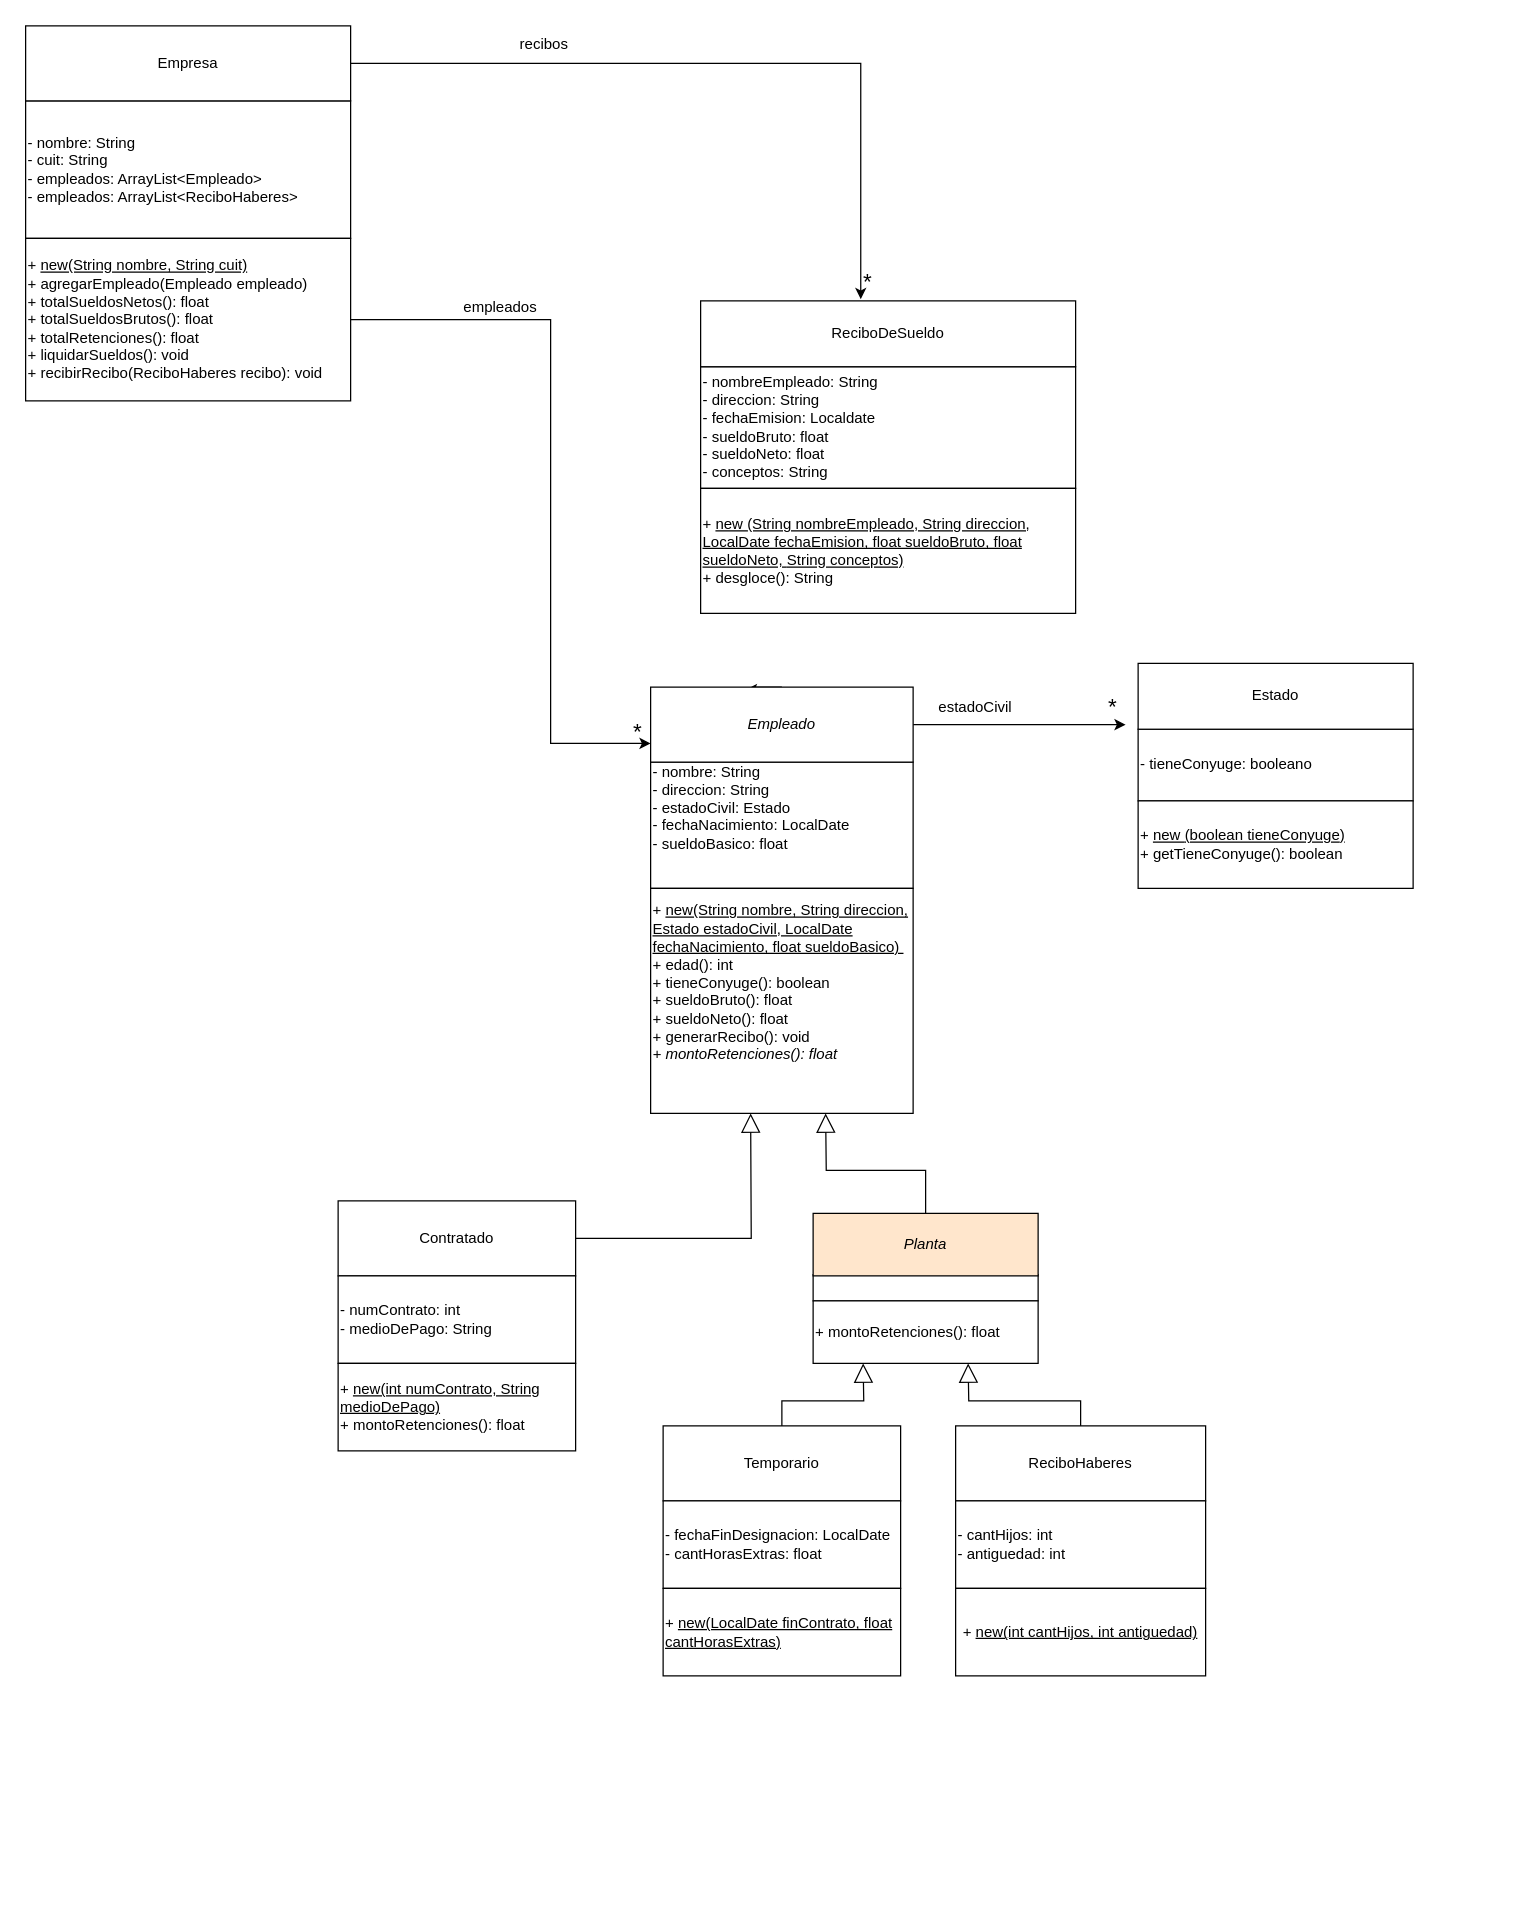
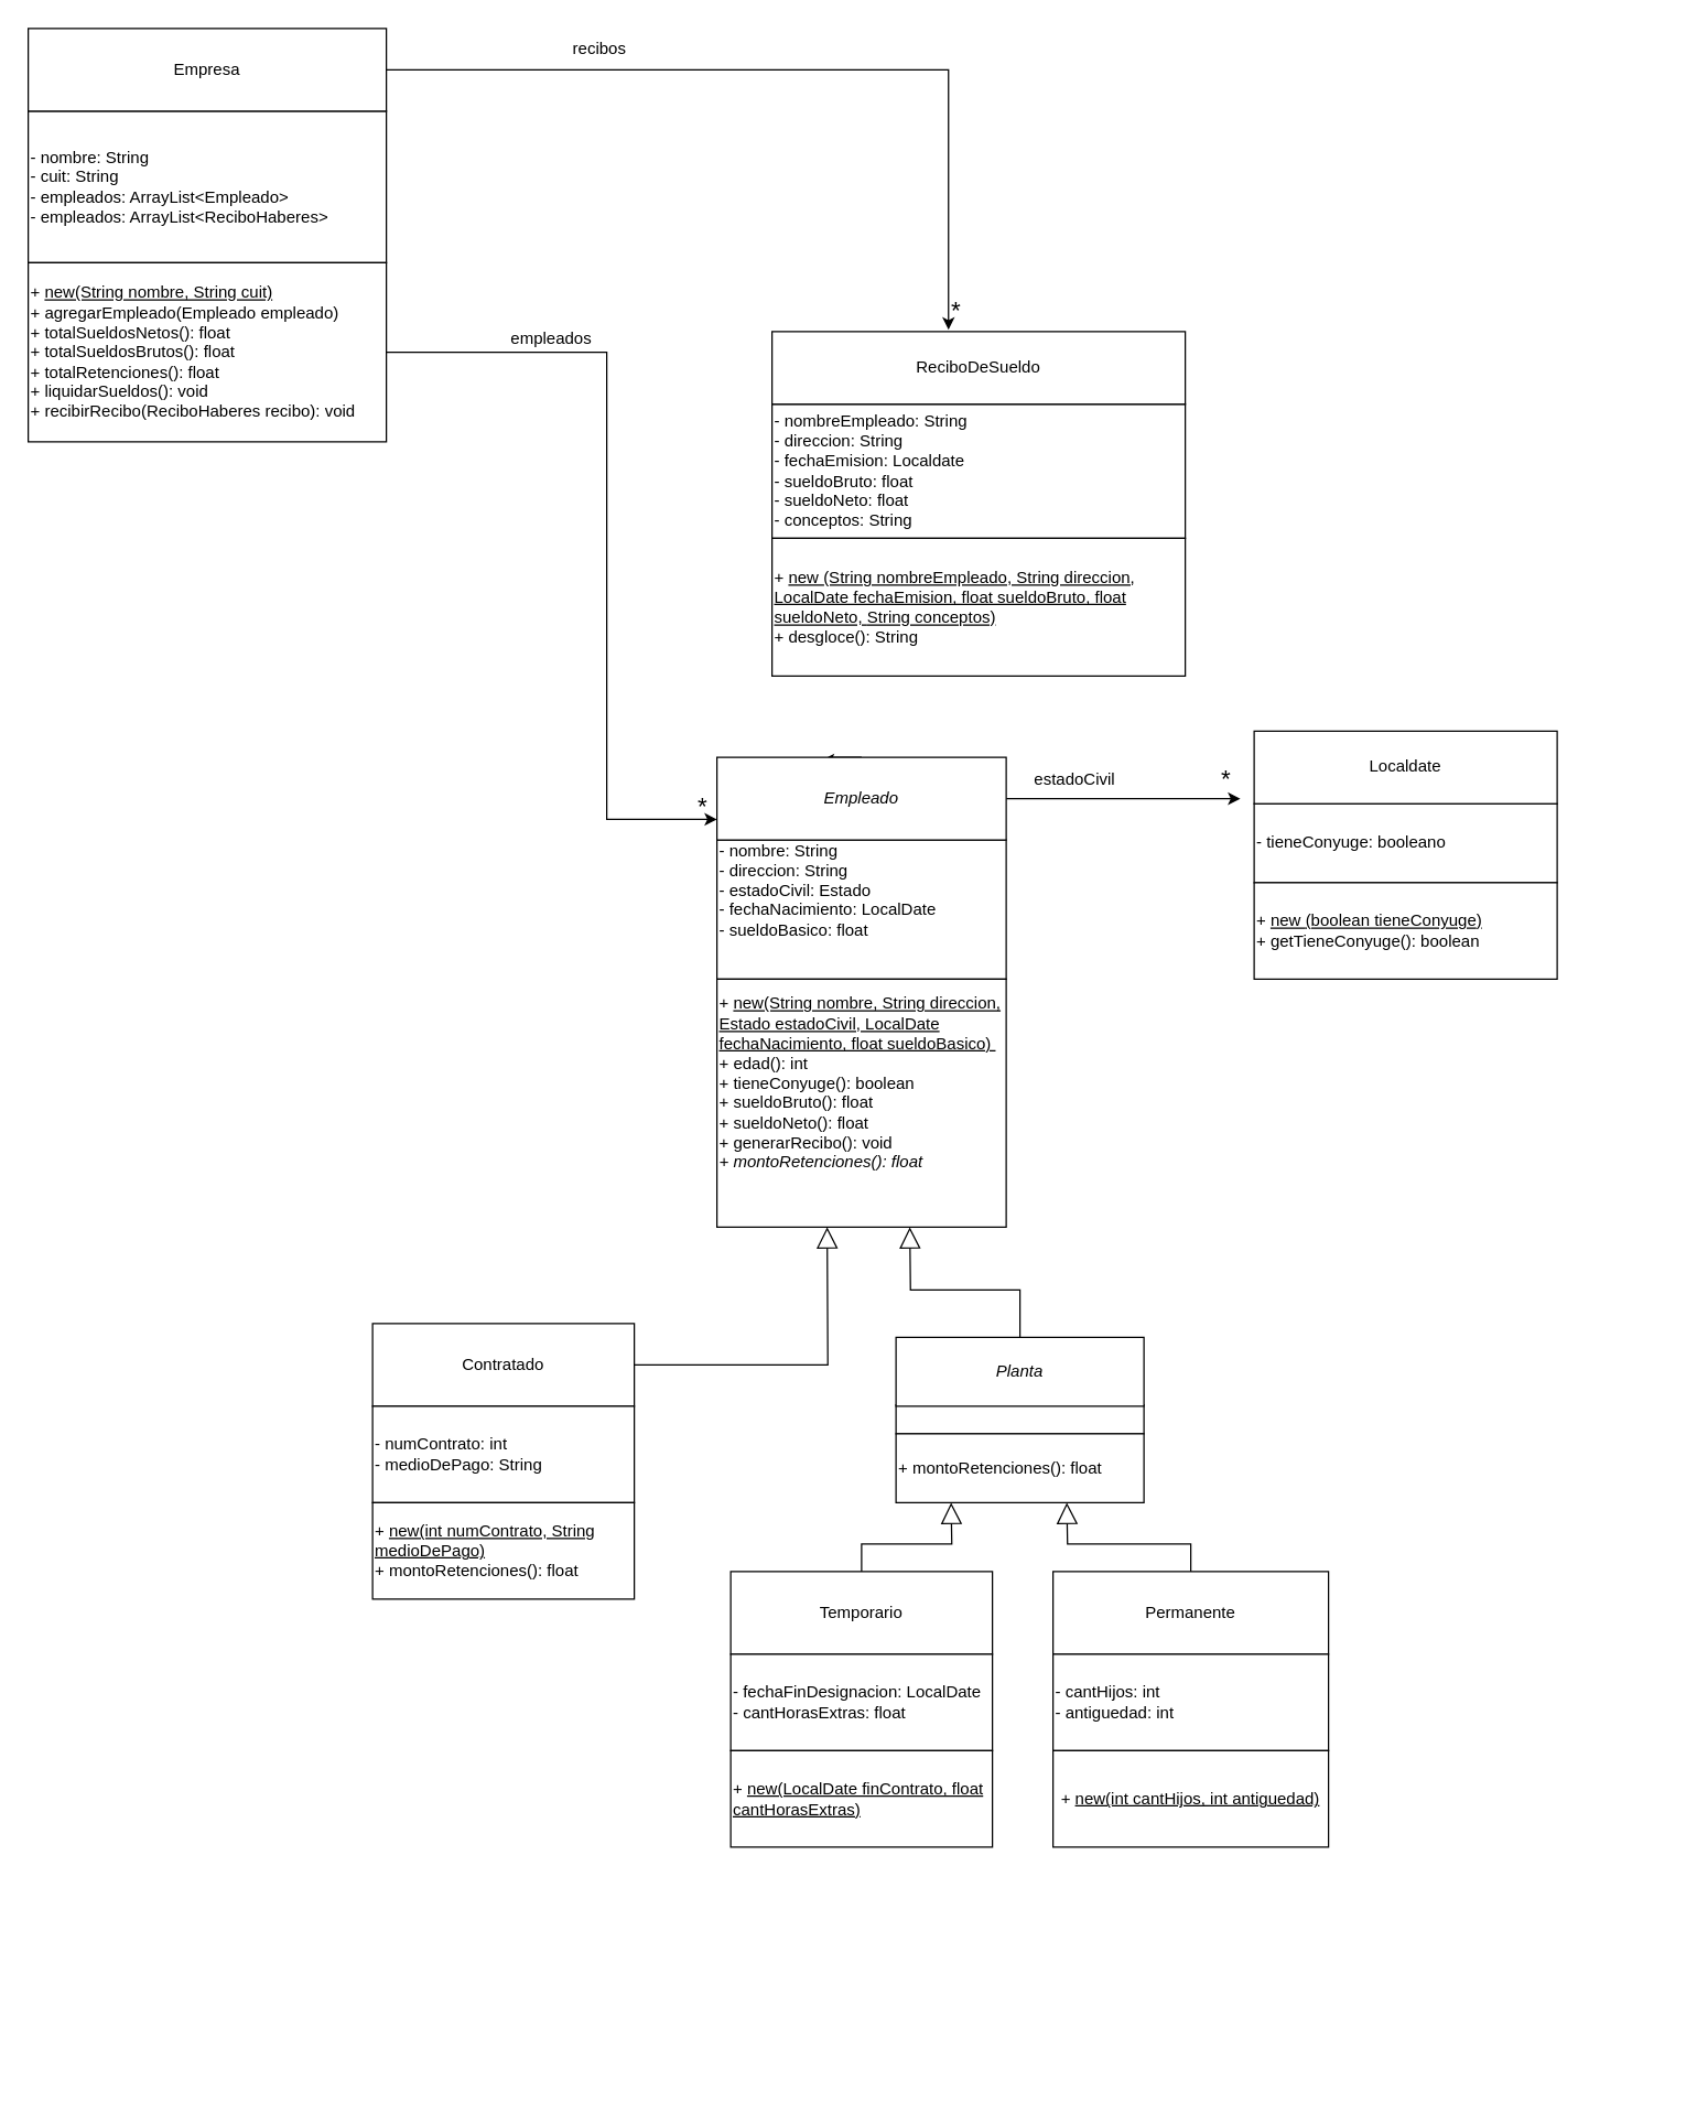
  <mxCell id="0" />
  <mxCell id="1" parent="0" />
  <mxCell id="2" value="EMPLEADO" style="group" parent="1" vertex="1" connectable="0"><mxGeometry x="764" y="1140" width="200" height="340" as="geometry" /></mxCell>
  <mxCell id="3" style="edgeStyle=orthogonalEdgeStyle;rounded=0;orthogonalLoop=1;jettySize=auto;html=1;endArrow=block;endFill=0;startSize=13;endSize=13;" parent="2" source="4" edge="1"><mxGeometry relative="1" as="geometry"><mxPoint x="10" y="-50" as="targetPoint" /></mxGeometry></mxCell>
- <mxCell id="4" value="ReciboHaberes" style="rounded=0;whiteSpace=wrap;html=1;" parent="2" vertex="1"><mxGeometry width="200" height="60" as="geometry" /></mxCell>
+ <mxCell id="4" value="Permanente" style="rounded=0;whiteSpace=wrap;html=1;" parent="2" vertex="1"><mxGeometry width="200" height="60" as="geometry" /></mxCell>
  <mxCell id="5" value="&lt;div&gt;- cantHijos: int&lt;/div&gt;&lt;div&gt;- antiguedad: int&lt;/div&gt;" style="whiteSpace=wrap;html=1;align=left;" parent="2" vertex="1"><mxGeometry y="60" width="200" height="70" as="geometry" /></mxCell>
  <mxCell id="6" value="&lt;span style=&quot;text-align: left;&quot;&gt;+ &lt;u&gt;new(int cantHijos, int antiguedad)&lt;/u&gt;&lt;/span&gt;" style="whiteSpace=wrap;html=1;" parent="2" vertex="1"><mxGeometry y="130" width="200" height="70" as="geometry" /></mxCell>
  <mxCell id="7" value="" style="group" parent="1" vertex="1" connectable="0"><mxGeometry x="560" y="240" width="300" height="240" as="geometry" /></mxCell>
  <mxCell id="8" value="&lt;div&gt;- nombreEmpleado: String&lt;/div&gt;&lt;div&gt;- direccion: String&lt;/div&gt;&lt;div&gt;- fechaEmision: Localdate&lt;/div&gt;&lt;div&gt;- sueldoBruto: float&lt;/div&gt;&lt;div&gt;- sueldoNeto: float&lt;/div&gt;&lt;div&gt;- conceptos: String&lt;/div&gt;" style="whiteSpace=wrap;html=1;align=left;verticalAlign=middle;" parent="7" vertex="1"><mxGeometry y="52.68" width="300" height="97.32" as="geometry" /></mxCell>
  <mxCell id="9" value="+ &lt;u&gt;new&amp;nbsp;&lt;span style=&quot;background-color: transparent;&quot;&gt;(String nombreEmpleado, String direccion, LocalDate fechaEmision, float sueldoBruto, float sueldoNeto,&amp;nbsp;&lt;/span&gt;&lt;span style=&quot;background-color: transparent; color: light-dark(rgb(0, 0, 0), rgb(255, 255, 255));&quot;&gt;String conceptos)&lt;/span&gt;&lt;/u&gt;&lt;div&gt;+ desgloce(): String&lt;/div&gt;" style="whiteSpace=wrap;html=1;align=left;" parent="7" vertex="1"><mxGeometry y="150" width="300" height="100" as="geometry" /></mxCell>
  <mxCell id="10" value="ReciboDeSueldo" style="rounded=0;whiteSpace=wrap;html=1;" parent="7" vertex="1"><mxGeometry width="300" height="52.68" as="geometry" /></mxCell>
  <mxCell id="11" value="&lt;font style=&quot;font-size: 18px;&quot;&gt;*&lt;/font&gt;" style="text;html=1;align=center;verticalAlign=middle;whiteSpace=wrap;rounded=0;" parent="1" vertex="1"><mxGeometry x="664" y="210" width="60" height="30" as="geometry" /></mxCell>
  <mxCell id="12" value="*" style="text;html=1;align=center;verticalAlign=middle;whiteSpace=wrap;rounded=0;" parent="1" vertex="1"><mxGeometry x="520" y="660" width="60" height="30" as="geometry" /></mxCell>
  <mxCell id="13" style="edgeStyle=orthogonalEdgeStyle;rounded=0;orthogonalLoop=1;jettySize=auto;html=1;entryX=0.427;entryY=-0.026;entryDx=0;entryDy=0;entryPerimeter=0;" parent="1" source="17" target="10" edge="1"><mxGeometry relative="1" as="geometry" /></mxCell>
  <mxCell id="14" value="" style="group" parent="1" vertex="1" connectable="0"><mxGeometry x="20" y="20" width="260" height="360" as="geometry" /></mxCell>
  <mxCell id="15" value="&lt;div&gt;- nombre: String&lt;/div&gt;&lt;div&gt;- cuit: String&lt;/div&gt;- empleados: ArrayList&amp;lt;Empleado&amp;gt;&lt;div&gt;-&amp;nbsp;&lt;span style=&quot;background-color: transparent; color: light-dark(rgb(0, 0, 0), rgb(255, 255, 255));&quot;&gt;empleados: ArrayList&amp;lt;ReciboHaberes&amp;gt;&lt;/span&gt;&lt;/div&gt;" style="whiteSpace=wrap;html=1;align=left;" parent="14" vertex="1"><mxGeometry y="60" width="260" height="110" as="geometry" /></mxCell>
  <mxCell id="16" value="+ &lt;u&gt;new(String nombre, String cuit)&lt;/u&gt;&lt;div&gt;+ agregarEmpleado(Empleado empleado)&lt;/div&gt;&lt;div&gt;+ totalSueldosNetos(): float&lt;/div&gt;&lt;div&gt;+ totalSueldosBrutos(): float&lt;/div&gt;&lt;div&gt;+ totalRetenciones(): float&lt;/div&gt;&lt;div&gt;+ liquidarSueldos(): void&lt;/div&gt;&lt;div&gt;+ recibirRecibo(ReciboHaberes recibo): void&lt;/div&gt;" style="whiteSpace=wrap;html=1;align=left;" parent="14" vertex="1"><mxGeometry y="170" width="260" height="130" as="geometry" /></mxCell>
  <mxCell id="17" value="Empresa" style="rounded=0;whiteSpace=wrap;html=1;" parent="14" vertex="1"><mxGeometry width="260" height="60" as="geometry" /></mxCell>
  <mxCell id="18" value="" style="group" parent="1" vertex="1" connectable="0"><mxGeometry x="910" y="530" width="300" height="240" as="geometry" /></mxCell>
  <mxCell id="19" value="&lt;div&gt;- tieneConyuge: booleano&lt;/div&gt;" style="whiteSpace=wrap;html=1;align=left;verticalAlign=middle;" parent="18" vertex="1"><mxGeometry y="52.68" width="220" height="57.32" as="geometry" /></mxCell>
  <mxCell id="20" value="+ &lt;u&gt;new&amp;nbsp;&lt;span style=&quot;background-color: transparent;&quot;&gt;(boolean tieneConyuge&lt;/span&gt;&lt;span style=&quot;background-color: transparent; color: light-dark(rgb(0, 0, 0), rgb(255, 255, 255));&quot;&gt;)&lt;/span&gt;&lt;/u&gt;&lt;div&gt;+ getTieneConyuge(): boolean&lt;/div&gt;" style="whiteSpace=wrap;html=1;align=left;" parent="18" vertex="1"><mxGeometry y="110" width="220" height="70" as="geometry" /></mxCell>
- <mxCell id="21" value="Estado" style="rounded=0;whiteSpace=wrap;html=1;" parent="18" vertex="1"><mxGeometry width="220" height="52.68" as="geometry" /></mxCell>
+ <mxCell id="21" value="Localdate" style="rounded=0;whiteSpace=wrap;html=1;" parent="18" vertex="1"><mxGeometry width="220" height="52.68" as="geometry" /></mxCell>
  <mxCell id="22" value="&lt;font style=&quot;font-size: 18px;&quot;&gt;*&lt;/font&gt;" style="text;html=1;align=center;verticalAlign=middle;whiteSpace=wrap;rounded=0;" parent="1" vertex="1"><mxGeometry x="860" y="550" width="60" height="30" as="geometry" /></mxCell>
  <mxCell id="23" value="" style="group" parent="1" vertex="1" connectable="0"><mxGeometry x="520" y="560" width="210" height="409" as="geometry" /></mxCell>
  <mxCell id="24" value="- nombre: String&lt;div&gt;- direccion: String&lt;/div&gt;&lt;div&gt;- estadoCivil: Estado&lt;/div&gt;&lt;div&gt;- fechaNacimiento: LocalDate&lt;/div&gt;&lt;div&gt;- sueldoBasico: float&lt;/div&gt;&lt;div&gt;&lt;br&gt;&lt;/div&gt;&lt;div&gt;&lt;br&gt;&lt;/div&gt;" style="whiteSpace=wrap;html=1;align=left;" parent="23" vertex="1"><mxGeometry y="49" width="210" height="101" as="geometry" /></mxCell>
  <mxCell id="25" value="+&amp;nbsp;&lt;u style=&quot;&quot;&gt;new(String nombre, String direccion, Estado estadoCivil, LocalDate fechaNacimiento, float sueldoBasico)&amp;nbsp;&lt;/u&gt;&lt;div&gt;+ edad(): int&lt;/div&gt;&lt;div&gt;+ tieneConyuge(): boolean&lt;br&gt;&lt;div&gt;+ sueldoBruto(): float&lt;/div&gt;&lt;div&gt;&lt;span style=&quot;background-color: transparent; color: light-dark(rgb(0, 0, 0), rgb(255, 255, 255));&quot;&gt;+ sueldoNeto(): float&lt;/span&gt;&lt;/div&gt;&lt;/div&gt;&lt;div&gt;+ generarRecibo(): void&lt;/div&gt;&lt;div&gt;&lt;div&gt;&lt;i&gt;+ montoRetenciones(): float&lt;/i&gt;&lt;/div&gt;&lt;/div&gt;&lt;div&gt;&lt;i&gt;&lt;br&gt;&lt;/i&gt;&lt;/div&gt;&lt;div&gt;&lt;br&gt;&lt;/div&gt;" style="whiteSpace=wrap;html=1;align=left;" parent="23" vertex="1"><mxGeometry y="150" width="210" height="180" as="geometry" /></mxCell>
  <mxCell id="26" style="edgeStyle=orthogonalEdgeStyle;rounded=0;orthogonalLoop=1;jettySize=auto;html=1;exitX=0.5;exitY=0;exitDx=0;exitDy=0;strokeWidth=1;endSize=2;startSize=3;" parent="23" source="28" edge="1"><mxGeometry relative="1" as="geometry"><mxPoint x="80.103" y="-10.069" as="targetPoint" /></mxGeometry></mxCell>
  <mxCell id="27" style="edgeStyle=orthogonalEdgeStyle;rounded=0;orthogonalLoop=1;jettySize=auto;html=1;" parent="23" source="28" edge="1"><mxGeometry relative="1" as="geometry"><mxPoint x="380" y="19" as="targetPoint" /></mxGeometry></mxCell>
  <mxCell id="28" value="&lt;i&gt;Empleado&lt;/i&gt;" style="rounded=0;whiteSpace=wrap;html=1;" parent="23" vertex="1"><mxGeometry y="-11" width="210" height="60" as="geometry" /></mxCell>
  <mxCell id="29" value="" style="group" parent="1" vertex="1" connectable="0"><mxGeometry x="530" y="1140" width="190" height="380" as="geometry" /></mxCell>
  <mxCell id="30" style="edgeStyle=orthogonalEdgeStyle;rounded=0;orthogonalLoop=1;jettySize=auto;html=1;endArrow=block;endFill=0;startSize=13;endSize=13;" parent="29" source="31" edge="1"><mxGeometry relative="1" as="geometry"><mxPoint x="160" y="-50" as="targetPoint" /></mxGeometry></mxCell>
  <mxCell id="31" value="Temporario" style="rounded=0;whiteSpace=wrap;html=1;" parent="29" vertex="1"><mxGeometry width="190" height="60" as="geometry" /></mxCell>
  <mxCell id="32" value="&lt;div&gt;- fechaFinDesignacion: LocalDate&lt;/div&gt;&lt;div&gt;- cantHorasExtras: float&lt;/div&gt;" style="whiteSpace=wrap;html=1;align=left;" parent="29" vertex="1"><mxGeometry y="60" width="190" height="70" as="geometry" /></mxCell>
  <mxCell id="33" value="+ &lt;u&gt;new(LocalDate finContrato, float cantHorasExtras)&lt;/u&gt;" style="whiteSpace=wrap;html=1;align=left;" parent="29" vertex="1"><mxGeometry y="130" width="190" height="70" as="geometry" /></mxCell>
  <mxCell id="34" value="" style="group" parent="1" vertex="1" connectable="0"><mxGeometry x="650" y="970" width="180" height="120" as="geometry" /></mxCell>
  <mxCell id="35" value="-&lt;div&gt;&lt;br&gt;&lt;/div&gt;&lt;div&gt;&lt;br&gt;&lt;/div&gt;" style="whiteSpace=wrap;html=1;align=left;" parent="34" vertex="1"><mxGeometry y="49" width="180" height="21" as="geometry" /></mxCell>
  <mxCell id="36" value="&lt;div&gt;+ montoRetenciones(): float&lt;/div&gt;" style="whiteSpace=wrap;html=1;align=left;" parent="34" vertex="1"><mxGeometry y="70" width="180" height="50" as="geometry" /></mxCell>
  <mxCell id="37" style="edgeStyle=orthogonalEdgeStyle;rounded=0;orthogonalLoop=1;jettySize=auto;html=1;endArrow=block;endFill=0;endSize=13;startSize=13;" parent="34" source="38" edge="1"><mxGeometry relative="1" as="geometry"><mxPoint x="10" y="-80" as="targetPoint" /></mxGeometry></mxCell>
- <mxCell id="38" value="&lt;i&gt;Planta&lt;/i&gt;" style="rounded=0;whiteSpace=wrap;html=1;fillColor=#ffe6cc;" parent="34" vertex="1"><mxGeometry width="180" height="50" as="geometry" /></mxCell>
+ <mxCell id="38" value="&lt;i&gt;Planta&lt;/i&gt;" style="rounded=0;whiteSpace=wrap;html=1;" parent="34" vertex="1"><mxGeometry width="180" height="50" as="geometry" /></mxCell>
  <mxCell id="39" value="" style="group" parent="1" vertex="1" connectable="0"><mxGeometry x="270" y="960" width="190" height="380" as="geometry" /></mxCell>
  <mxCell id="40" value="" style="group" parent="39" vertex="1" connectable="0"><mxGeometry width="190" height="200" as="geometry" /></mxCell>
  <mxCell id="41" style="edgeStyle=orthogonalEdgeStyle;rounded=0;orthogonalLoop=1;jettySize=auto;html=1;startSize=13;endSize=13;endArrow=block;endFill=0;" parent="40" source="42" edge="1"><mxGeometry relative="1" as="geometry"><mxPoint x="330" y="-70" as="targetPoint" /></mxGeometry></mxCell>
  <mxCell id="42" value="Contratado" style="rounded=0;whiteSpace=wrap;html=1;" parent="40" vertex="1"><mxGeometry width="190" height="60" as="geometry" /></mxCell>
  <mxCell id="43" value="&lt;div&gt;- numContrato: int&lt;/div&gt;&lt;div&gt;- medioDePago: String&lt;/div&gt;" style="whiteSpace=wrap;html=1;align=left;" parent="40" vertex="1"><mxGeometry y="60" width="190" height="70" as="geometry" /></mxCell>
  <mxCell id="44" value="+ &lt;u&gt;new(int numContrato, String medioDePago)&lt;/u&gt;&lt;div&gt;+ montoRetenciones(): float&lt;/div&gt;" style="whiteSpace=wrap;html=1;align=left;" parent="40" vertex="1"><mxGeometry y="130" width="190" height="70" as="geometry" /></mxCell>
  <mxCell id="45" style="edgeStyle=orthogonalEdgeStyle;rounded=0;orthogonalLoop=1;jettySize=auto;html=1;entryX=0;entryY=0.75;entryDx=0;entryDy=0;" parent="1" source="16" target="28" edge="1"><mxGeometry relative="1" as="geometry"><Array as="points"><mxPoint x="440" y="255" /><mxPoint x="440" y="594" /></Array></mxGeometry></mxCell>
  <mxCell id="46" value="&lt;font style=&quot;font-size: 18px;&quot;&gt;*&lt;/font&gt;" style="text;html=1;align=center;verticalAlign=middle;whiteSpace=wrap;rounded=0;" parent="1" vertex="1"><mxGeometry x="480" y="570" width="60" height="30" as="geometry" /></mxCell>
  <mxCell id="47" value="recibos" style="text;html=1;align=center;verticalAlign=middle;whiteSpace=wrap;rounded=0;" vertex="1" parent="1"><mxGeometry x="405" y="20" width="60" height="30" as="geometry" /></mxCell>
  <mxCell id="48" value="empleados" style="text;html=1;align=center;verticalAlign=middle;whiteSpace=wrap;rounded=0;" vertex="1" parent="1"><mxGeometry x="370" y="230" width="60" height="30" as="geometry" /></mxCell>
  <mxCell id="49" value="estadoCivil" style="text;html=1;align=center;verticalAlign=middle;whiteSpace=wrap;rounded=0;" vertex="1" parent="1"><mxGeometry x="750" y="550" width="60" height="30" as="geometry" /></mxCell>
